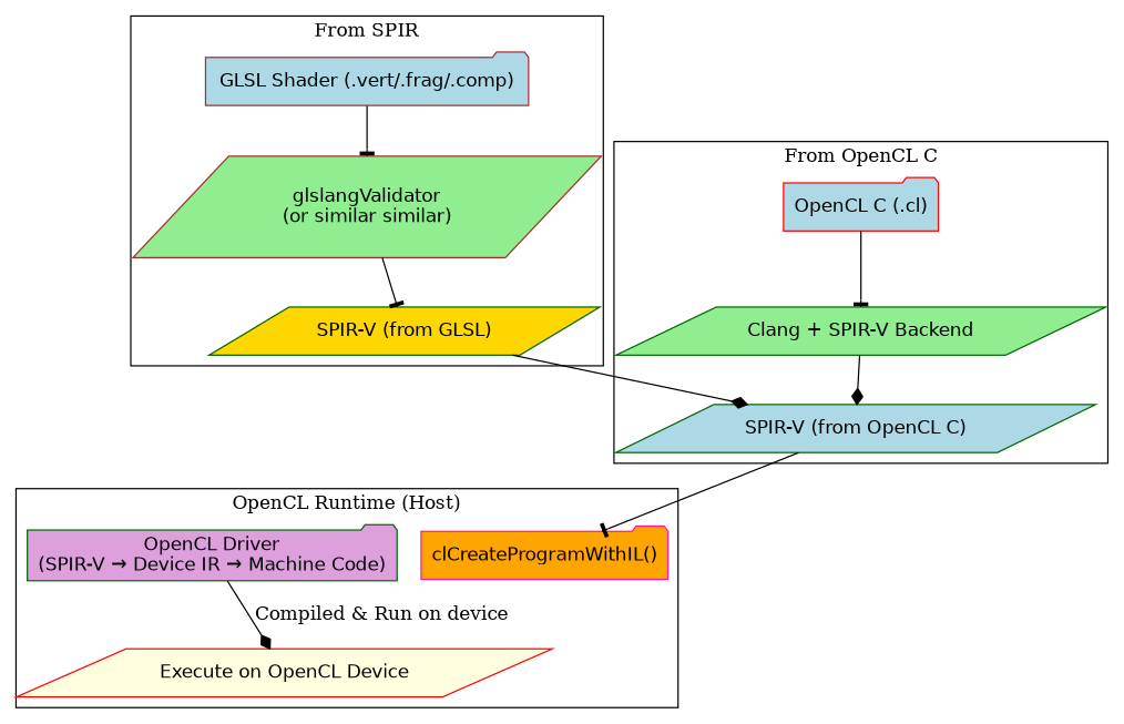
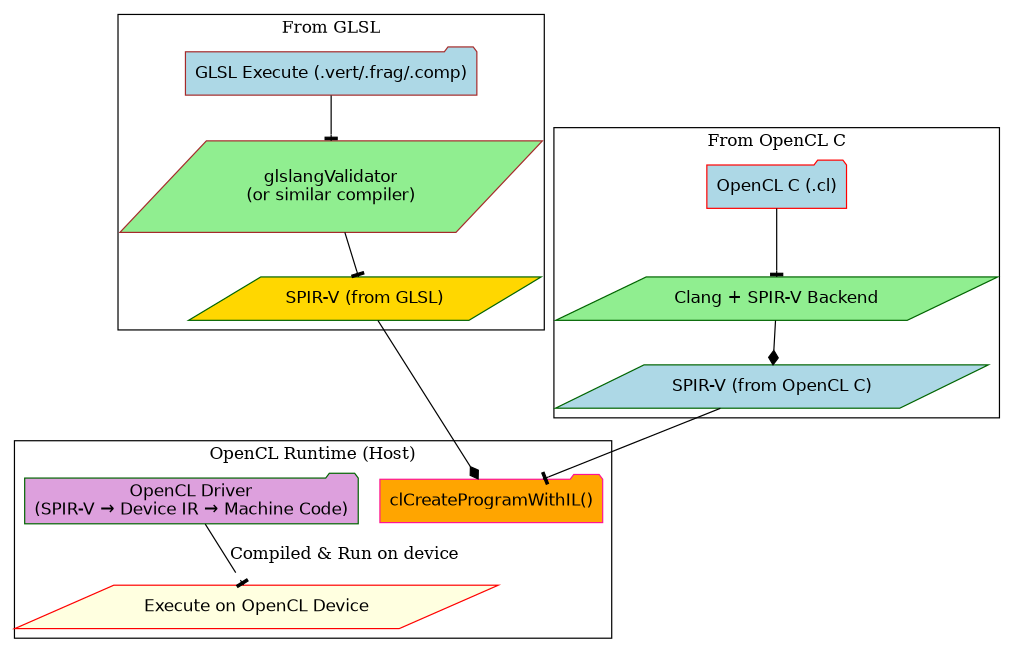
  digraph {
    rankdir=TB
    node [color=darkgreen fillcolor=lightblue fontname=Helvetica shape=parallelogram style=filled]
    edge [arrowhead=tee]
-   n1 [color=brown label="GLSL Shader (.vert/.frag/.comp)" shape=folder]
-   n2 [color=brown fillcolor=lightgreen label="glslangValidator\n(or similar similar)"]
+   n1 [color=brown label="GLSL Execute (.vert/.frag/.comp)" shape=folder]
+   n2 [color=brown fillcolor=lightgreen label="glslangValidator\n(or similar compiler)"]
    n3 [fillcolor=gold label="SPIR-V (from GLSL)"]
    n4 [color=red label="OpenCL C (.cl)" shape=folder]
    n5 [fillcolor=lightgreen label="Clang + SPIR-V Backend"]
    n6 [label="SPIR-V (from OpenCL C)"]
    n7 [color=deeppink fillcolor=orange label="clCreateProgramWithIL()" shape=folder]
    n8 [fillcolor=plum label="OpenCL Driver\n(SPIR-V → Device IR → Machine Code)" shape=folder]
    n9 [color=red fillcolor=lightyellow label="Execute on OpenCL Device"]
    subgraph cluster_1 {
-     label="From SPIR"
+     label="From GLSL"
      n1
      n2
      n3
    }
    subgraph cluster_2 {
      label="From OpenCL C"
      n4
      n5
      n6
    }
    subgraph cluster_3 {
      label="OpenCL Runtime (Host)"
      n7
      n8
      n9
    }
    n1 -> n2
    n2 -> n3
-   n3 -> n6 [arrowhead=diamond]
+   n3 -> n7 [arrowhead=diamond]
    n4 -> n5
    n5 -> n6 [arrowhead=diamond]
    n6 -> n7
-   n8 -> n9 [arrowhead=diamond label="Compiled & Run on device"]
+   n8 -> n9 [label="Compiled & Run on device"]
  }
